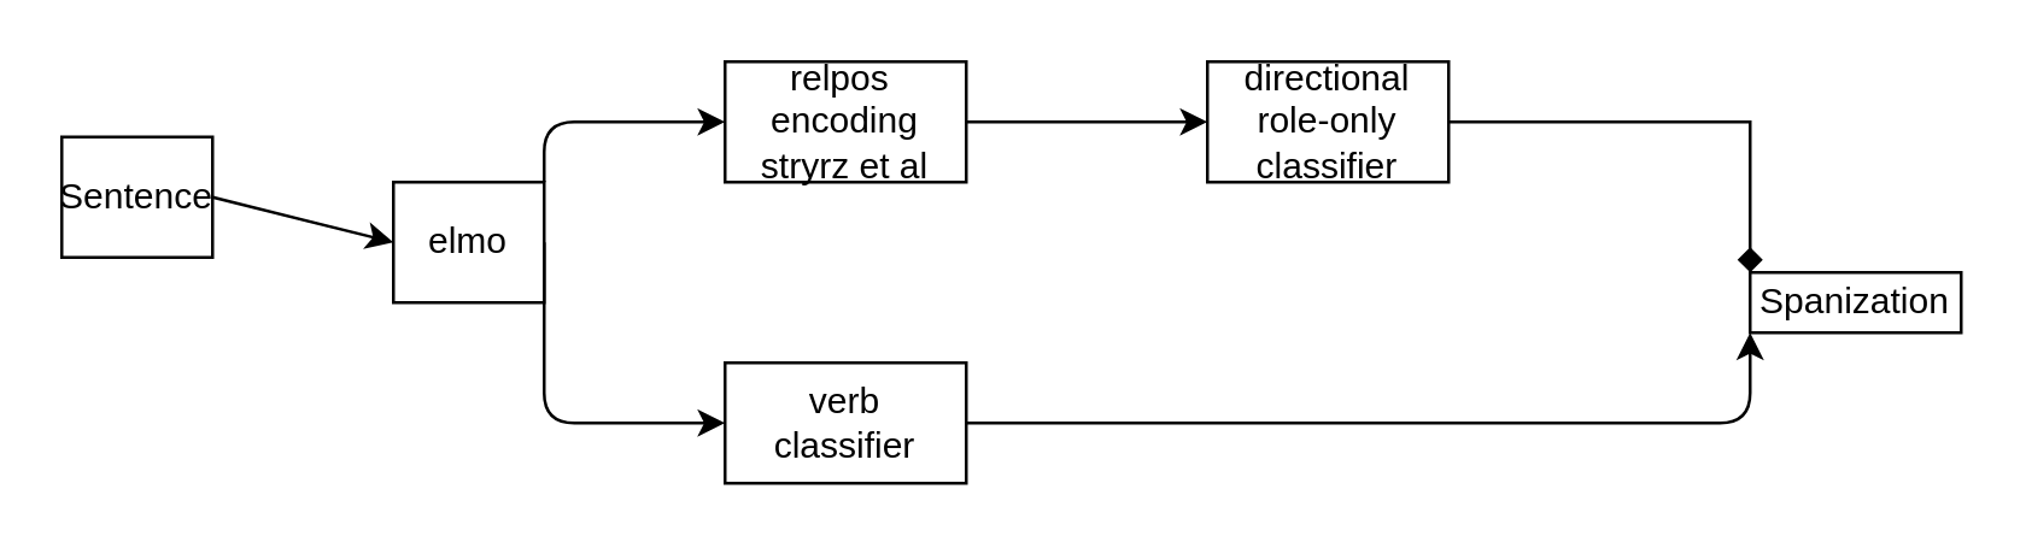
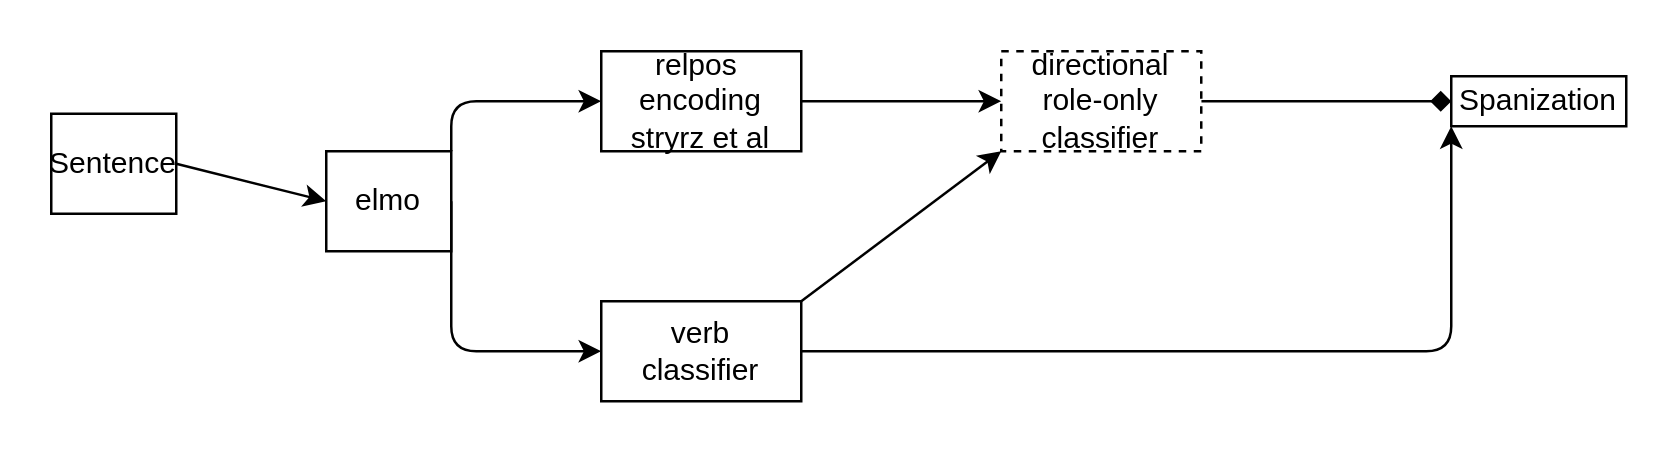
  <mxCell id="0" />
  <mxCell id="1" parent="0" />
  <mxCell id="2" value="Sentence" style="rounded=0;whiteSpace=wrap;html=1;" vertex="1" parent="1"><mxGeometry x="20" y="45" width="50" height="40" as="geometry" /></mxCell>
  <mxCell id="3" value="" style="endArrow=classic;html=1;exitX=1;exitY=0.5;exitDx=0;exitDy=0;" edge="1" parent="1" source="2"><mxGeometry width="50" height="50" relative="1" as="geometry"><mxPoint x="310" y="270" as="sourcePoint" /><mxPoint x="130" y="80" as="targetPoint" /></mxGeometry></mxCell>
  <mxCell id="4" value="elmo" style="rounded=0;whiteSpace=wrap;html=1;" vertex="1" parent="1"><mxGeometry x="130" y="60" width="50" height="40" as="geometry" /></mxCell>
  <mxCell id="5" value="verb&lt;br&gt;classifier" style="rounded=0;whiteSpace=wrap;html=1;" vertex="1" parent="1"><mxGeometry x="240" y="120" width="80" height="40" as="geometry" /></mxCell>
  <mxCell id="6" value="" style="endArrow=classic;html=1;exitX=1;exitY=0.5;exitDx=0;exitDy=0;entryX=0;entryY=0.5;entryDx=0;entryDy=0;" edge="1" parent="1" source="4" target="5"><mxGeometry width="50" height="50" relative="1" as="geometry"><mxPoint x="310" y="270" as="sourcePoint" /><mxPoint x="360" y="220" as="targetPoint" /><Array as="points"><mxPoint x="180" y="140" /></Array></mxGeometry></mxCell>
  <mxCell id="7" style="edgeStyle=orthogonalEdgeStyle;rounded=0;orthogonalLoop=1;jettySize=auto;html=1;endArrow=diamond;" edge="1" parent="1" source="8" target="14"><mxGeometry relative="1" as="geometry"><mxPoint x="570" y="80" as="targetPoint" /><Array as="points"><mxPoint x="580" y="40" /></Array></mxGeometry></mxCell>
- <mxCell id="8" value="directional&lt;br&gt;role-only&lt;br&gt;classifier" style="rounded=0;whiteSpace=wrap;html=1;" vertex="1" parent="1"><mxGeometry x="400" y="20" width="80" height="40" as="geometry" /></mxCell>
+ <mxCell id="8" value="directional&lt;br&gt;role-only&lt;br&gt;classifier" style="rounded=0;whiteSpace=wrap;html=1;dashed=1;" vertex="1" parent="1"><mxGeometry x="400" y="20" width="80" height="40" as="geometry" /></mxCell>
  <mxCell id="9" value="" style="endArrow=classic;html=1;exitX=1;exitY=0;exitDx=0;exitDy=0;" edge="1" parent="1" source="4"><mxGeometry width="50" height="50" relative="1" as="geometry"><mxPoint x="310" y="250" as="sourcePoint" /><mxPoint x="240" y="40" as="targetPoint" /><Array as="points"><mxPoint x="180" y="40" /></Array></mxGeometry></mxCell>
  <mxCell id="10" value="" style="edgeStyle=orthogonalEdgeStyle;rounded=0;orthogonalLoop=1;jettySize=auto;html=1;" edge="1" parent="1" source="11" target="8"><mxGeometry relative="1" as="geometry" /></mxCell>
  <mxCell id="11" value="relpos&amp;nbsp;&lt;br&gt;encoding&lt;br&gt;stryrz et al" style="rounded=0;whiteSpace=wrap;html=1;" vertex="1" parent="1"><mxGeometry x="240" y="20" width="80" height="40" as="geometry" /></mxCell>
+ <mxCell id="12" value="" style="endArrow=classic;html=1;entryX=0;entryY=1;entryDx=0;entryDy=0;exitX=1;exitY=0;exitDx=0;exitDy=0;" edge="1" parent="1" source="5" target="8"><mxGeometry width="50" height="50" relative="1" as="geometry"><mxPoint x="30" y="460" as="sourcePoint" /><mxPoint x="80" y="410" as="targetPoint" /></mxGeometry></mxCell>
  <mxCell id="13" value="" style="endArrow=classic;html=1;exitX=1;exitY=0.5;exitDx=0;exitDy=0;entryX=0;entryY=1;entryDx=0;entryDy=0;" edge="1" parent="1" source="5" target="14"><mxGeometry width="50" height="50" relative="1" as="geometry"><mxPoint x="210" y="130" as="sourcePoint" /><mxPoint x="580" y="80" as="targetPoint" /><Array as="points"><mxPoint x="580" y="140" /></Array></mxGeometry></mxCell>
- <mxCell id="14" value="Spanization" style="rounded=0;whiteSpace=wrap;html=1;" vertex="1" parent="1"><mxGeometry x="580" y="90" width="70" height="20" as="geometry" /></mxCell>
+ <mxCell id="14" value="Spanization" style="rounded=0;whiteSpace=wrap;html=1;" vertex="1" parent="1"><mxGeometry x="580" y="30" width="70" height="20" as="geometry" /></mxCell>
